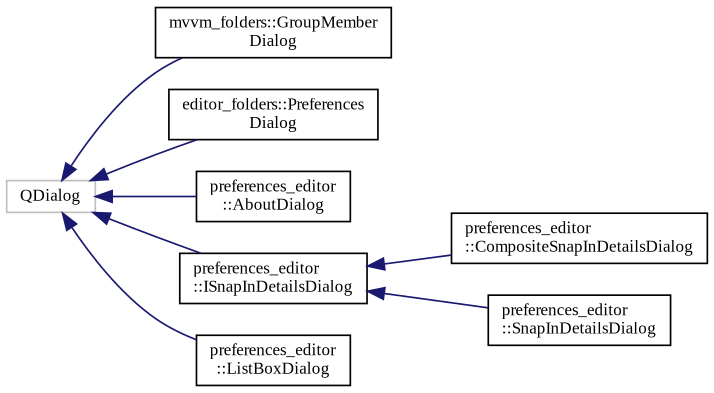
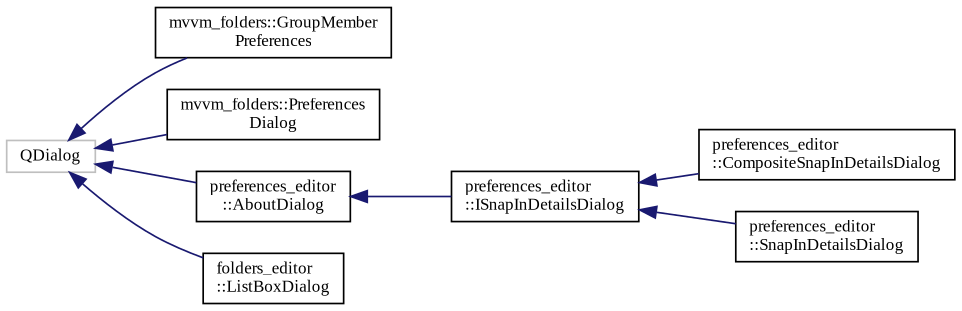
  digraph {
    fontname="Liberation Serif"
    rankdir=LR
    node [color=black fillcolor=white fontname="Liberation Serif" fontsize=10 shape=record style=filled]
    edge [color=midnightblue dir=back fontname="Liberation Serif" fontsize=10 labelfontname=Helvetica labelfontsize=10 style=solid]
    n1 [color=grey75 height=0.2 label=QDialog width=0.4]
-   n2 [height=0.2 label="mvvm_folders::GroupMember\lDialog" width=0.4]
-   n3 [height=0.2 label="editor_folders::Preferences\lDialog" width=0.4]
+   n2 [height=0.2 label="mvvm_folders::GroupMember\lPreferences" width=0.4]
+   n3 [height=0.2 label="mvvm_folders::Preferences\lDialog" width=0.4]
    n4 [height=0.2 label="preferences_editor\l::AboutDialog" width=0.4]
    n5 [height=0.2 label="preferences_editor\l::ISnapInDetailsDialog" width=0.4]
-   n6 [height=0.2 label="preferences_editor\l::ListBoxDialog" width=0.4]
+   n6 [height=0.2 label="folders_editor\l::ListBoxDialog" width=0.4]
    n7 [height=0.2 label="preferences_editor\l::CompositeSnapInDetailsDialog" width=0.4]
    n8 [height=0.2 label="preferences_editor\l::SnapInDetailsDialog" width=0.4]
    n1 -> n2
    n1 -> n3
    n1 -> n4
-   n1 -> n5
+   n4 -> n5
    n1 -> n6
    n5 -> n7
    n5 -> n8
  }
